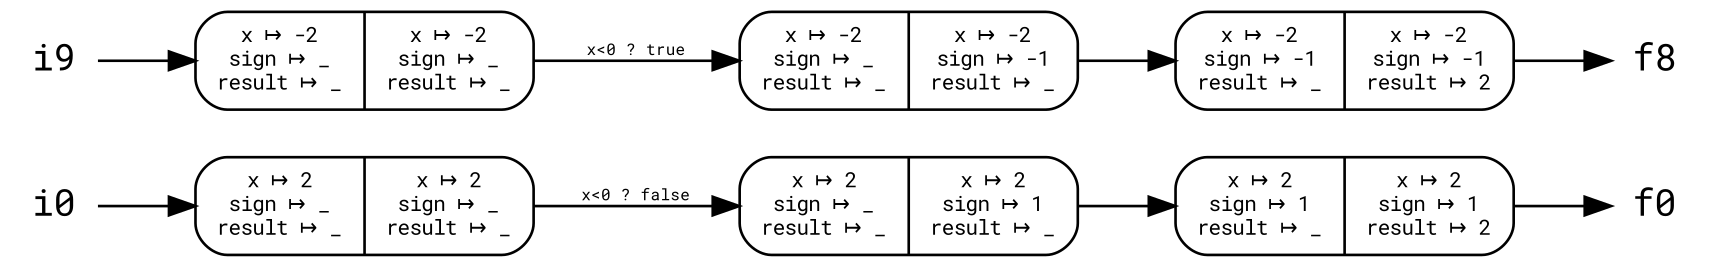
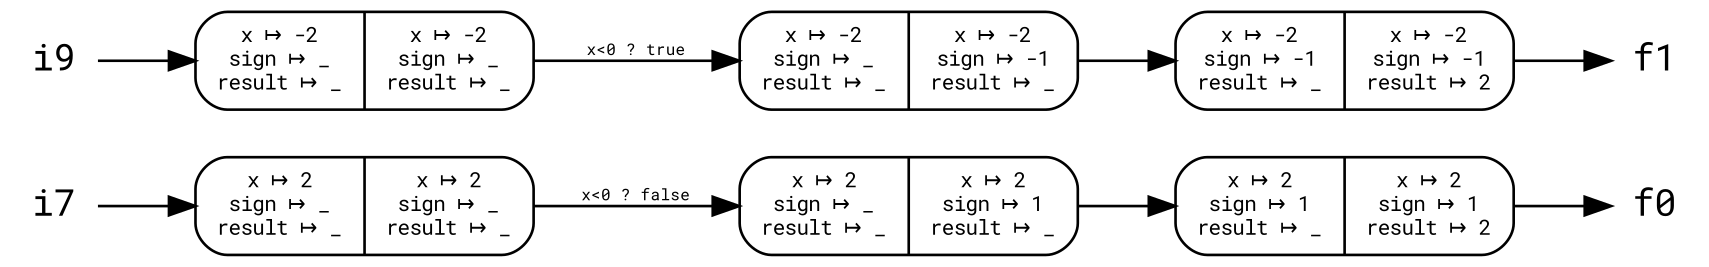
  digraph {
    fontname="Roboto Mono"
    rankdir=LR
    node [fontname="Roboto Mono" shape=record fontsize=8.0 style=rounded]
    edge [fontname="Roboto Mono" fontsize=6.0]
-   i0 [shape=plaintext width=0.01 fontsize="" style=""]
+   i0 [shape=plaintext width=0.01 label=i7 fontsize="" style=""]
    n2 [height=0.5 label="{x ↦ 2\nsign ↦ _\nresult ↦ _ | x ↦ 2\nsign ↦ _\nresult ↦ _ }" width=0.5]
    n3 [height=0.5 label="{x ↦ 2\nsign ↦ _\nresult ↦ _ | x ↦ 2\nsign ↦ 1\nresult ↦ _}" width=0.5]
    n4 [label=i9 shape=plaintext width=0.01 fontsize="" style=""]
    n5 [height=0.5 label="{x ↦ -2\nsign ↦ _\nresult ↦ _ | x ↦ -2\nsign ↦ _\nresult ↦ _ }" width=0.5]
    n6 [height=0.5 label="{x ↦ -2\nsign ↦ _\nresult ↦ _ | x ↦ -2\nsign ↦ -1\nresult ↦ _}" width=0.5]
    f0 [shape=plaintext width=0.01 fontsize="" style=""]
-   f1 [shape=plaintext width=0.01 label=f8 fontsize="" style=""]
+   f1 [shape=plaintext width=0.01 fontsize="" style=""]
    n9 [height=0.5 label="{x ↦ -2\nsign ↦ -1\nresult ↦ _ | x ↦ -2\nsign ↦ -1\nresult ↦ 2}" width=0.5]
    n10 [height=0.5 label="{x ↦ 2\nsign ↦ 1\nresult ↦ _ | x ↦ 2\nsign ↦ 1\nresult ↦ 2}" width=0.5]
    i0 -> n2
    n2 -> n3 [label="x<0 ? false"]
    n3 -> n10
    n4 -> n5
    n5 -> n6 [label="x<0 ? true"]
    n6 -> n9
    n9 -> f1
    n10 -> f0
  }
